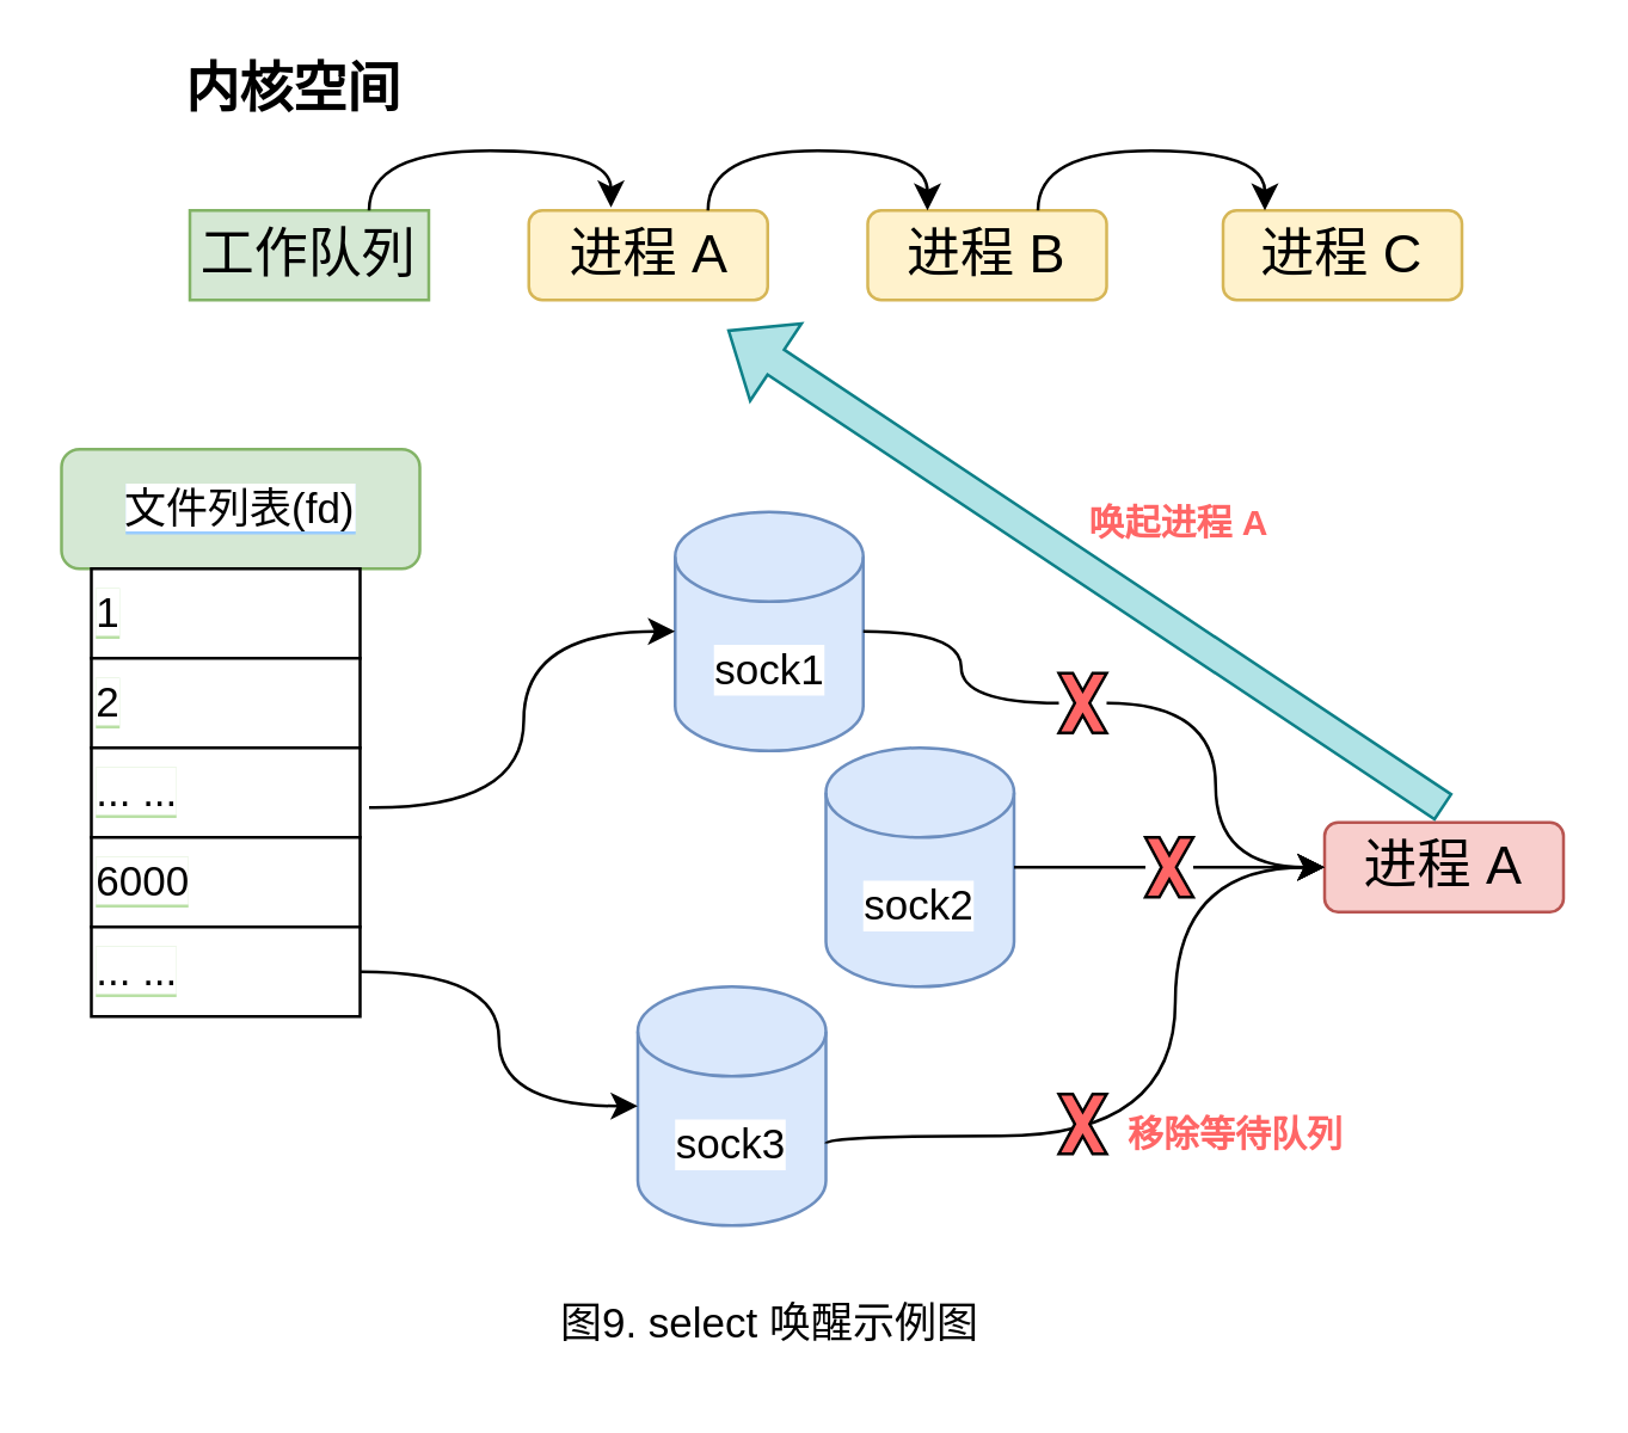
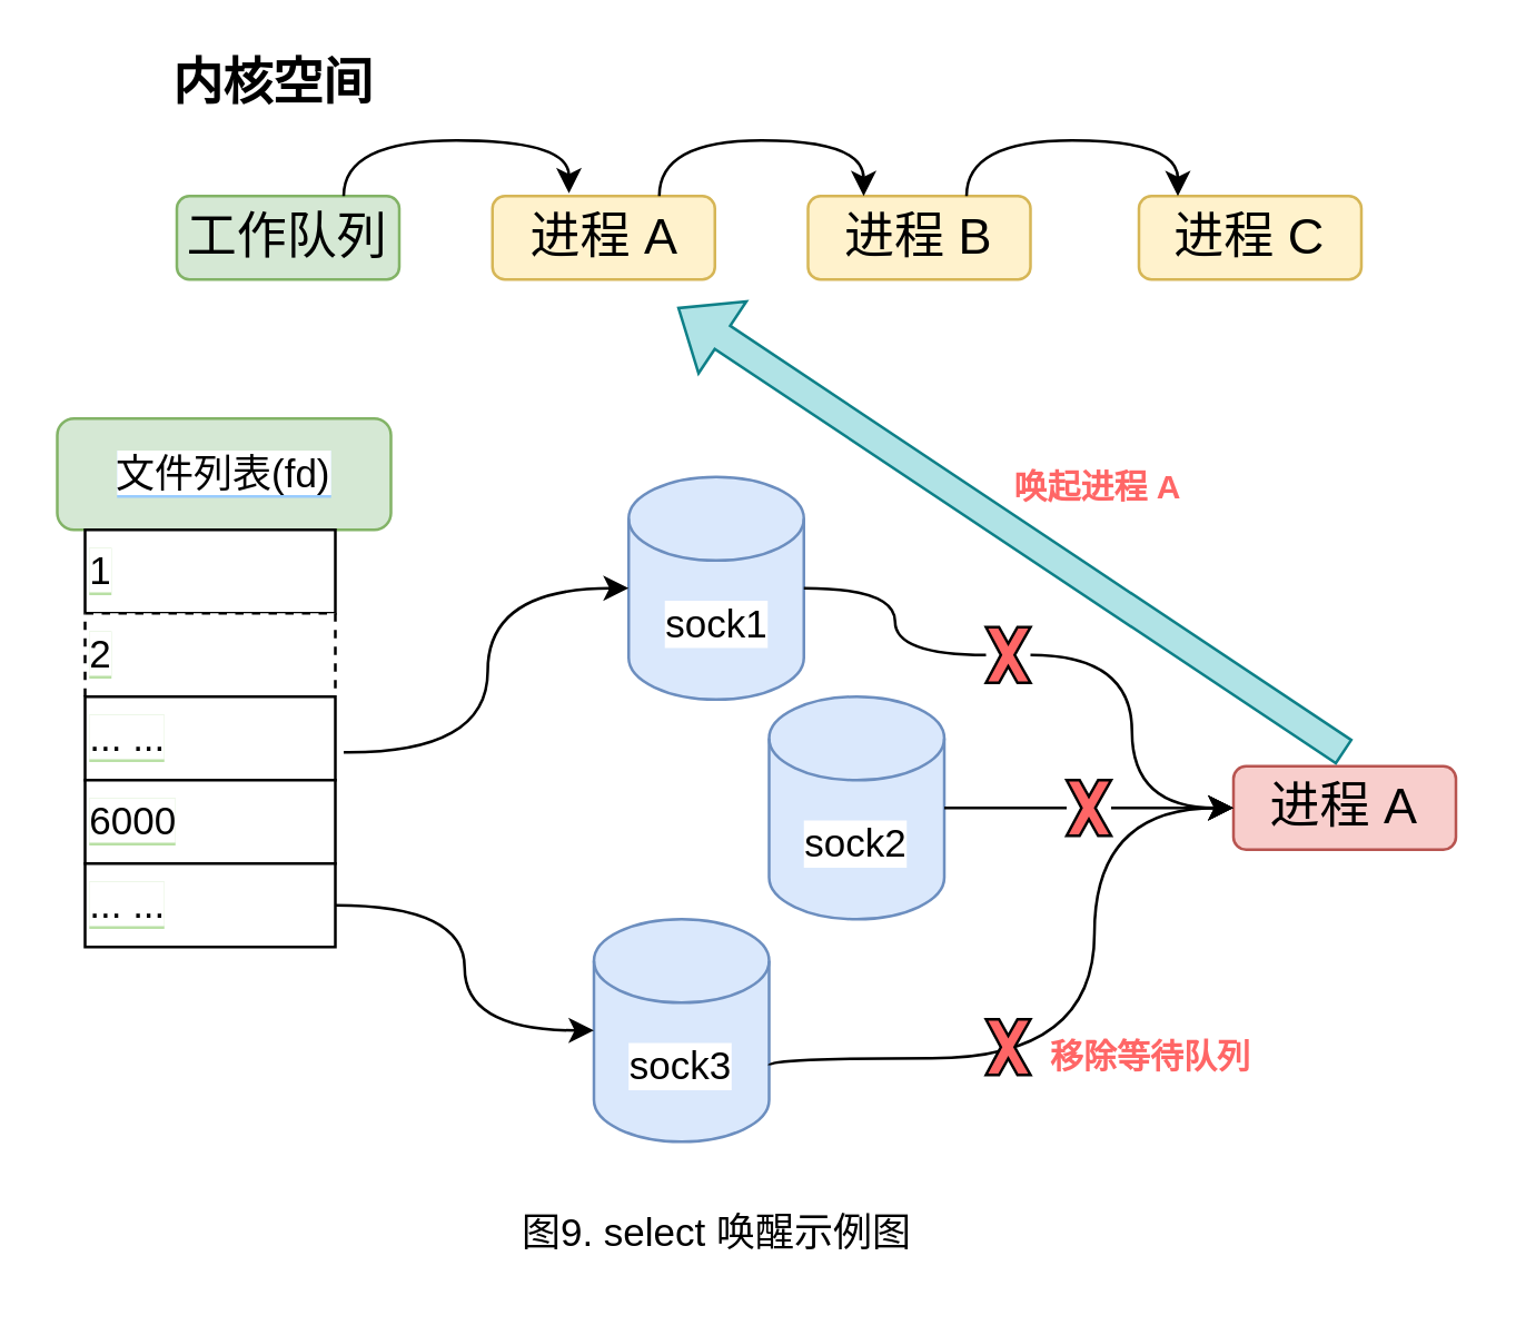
  <mxCell id="0" />
  <mxCell id="1" parent="0" />
  <mxCell id="2" value="&lt;b&gt;&lt;font style=&quot;font-size: 18px;&quot;&gt;内核空间&lt;/font&gt;&lt;/b&gt;" style="text;html=1;strokeColor=none;fillColor=none;align=center;verticalAlign=middle;whiteSpace=wrap;rounded=0;" vertex="1" parent="1"><mxGeometry x="53" y="20" width="90" height="20" as="geometry" /></mxCell>
- <mxCell id="3" value="工作队列" style="whiteSpace=wrap;html=1;fontSize=18;fillColor=#d5e8d4;strokeColor=#82b366;rounded=0;" vertex="1" parent="1"><mxGeometry x="63" y="70" width="80" height="30" as="geometry" /></mxCell>
+ <mxCell id="3" value="工作队列" style="rounded=1;whiteSpace=wrap;html=1;fontSize=18;fillColor=#d5e8d4;strokeColor=#82b366;" vertex="1" parent="1"><mxGeometry x="63" y="70" width="80" height="30" as="geometry" /></mxCell>
  <mxCell id="4" value="进程 B" style="rounded=1;whiteSpace=wrap;html=1;fontSize=18;fillColor=#fff2cc;strokeColor=#d6b656;" vertex="1" parent="1"><mxGeometry x="290" y="70" width="80" height="30" as="geometry" /></mxCell>
  <mxCell id="5" value="进程 C" style="rounded=1;whiteSpace=wrap;html=1;fontSize=18;fillColor=#fff2cc;strokeColor=#d6b656;" vertex="1" parent="1"><mxGeometry x="409" y="70" width="80" height="30" as="geometry" /></mxCell>
  <mxCell id="6" value="" style="endArrow=classic;html=1;rounded=0;fontSize=14;curved=1;exitX=0.75;exitY=0;exitDx=0;exitDy=0;entryX=0.25;entryY=0;entryDx=0;entryDy=0;edgeStyle=orthogonalEdgeStyle;" edge="1" parent="1"><mxGeometry width="50" height="50" relative="1" as="geometry"><mxPoint x="347" y="70" as="sourcePoint" /><mxPoint x="423" y="70" as="targetPoint" /><Array as="points"><mxPoint x="347" y="50" /><mxPoint x="423" y="50" /></Array></mxGeometry></mxCell>
  <mxCell id="7" value="图9. select 唤醒示例图" style="text;html=1;align=center;verticalAlign=middle;resizable=0;points=[];autosize=1;strokeColor=none;fillColor=none;fontSize=14;" vertex="1" parent="1"><mxGeometry x="177" y="428" width="160" height="30" as="geometry" /></mxCell>
  <mxCell id="8" value="&lt;span style=&quot;background-color: rgb(255, 255, 255);&quot;&gt;文件列表(fd)&lt;/span&gt;" style="whiteSpace=wrap;html=1;labelBackgroundColor=#99CCFF;fontSize=14;fillColor=#d5e8d4;strokeColor=#82b366;rounded=1;" vertex="1" parent="1"><mxGeometry x="20" y="150" width="120" height="40" as="geometry" /></mxCell>
  <mxCell id="9" value="&lt;span style=&quot;background-color: rgb(255, 255, 255);&quot;&gt;1&lt;/span&gt;" style="rounded=0;whiteSpace=wrap;html=1;labelBackgroundColor=#B9E0A5;fontSize=14;align=left;" vertex="1" parent="1"><mxGeometry x="30" y="190" width="90" height="30" as="geometry" /></mxCell>
- <mxCell id="10" value="&lt;span style=&quot;background-color: rgb(255, 255, 255);&quot;&gt;2&lt;/span&gt;" style="rounded=0;whiteSpace=wrap;html=1;labelBackgroundColor=#B9E0A5;fontSize=14;align=left;" vertex="1" parent="1"><mxGeometry x="30" y="220" width="90" height="30" as="geometry" /></mxCell>
+ <mxCell id="10" value="&lt;span style=&quot;background-color: rgb(255, 255, 255);&quot;&gt;2&lt;/span&gt;" style="rounded=0;whiteSpace=wrap;html=1;labelBackgroundColor=#B9E0A5;fontSize=14;align=left;dashed=1;" vertex="1" parent="1"><mxGeometry x="30" y="220" width="90" height="30" as="geometry" /></mxCell>
  <mxCell id="11" value="&lt;span style=&quot;background-color: rgb(255, 255, 255);&quot;&gt;... ...&lt;/span&gt;" style="rounded=0;whiteSpace=wrap;html=1;labelBackgroundColor=#B9E0A5;fontSize=14;align=left;" vertex="1" parent="1"><mxGeometry x="30" y="250" width="90" height="30" as="geometry" /></mxCell>
  <mxCell id="12" value="&lt;span style=&quot;background-color: rgb(255, 255, 255);&quot;&gt;6000&lt;/span&gt;" style="rounded=0;whiteSpace=wrap;html=1;labelBackgroundColor=#B9E0A5;fontSize=14;align=left;" vertex="1" parent="1"><mxGeometry x="30" y="280" width="90" height="30" as="geometry" /></mxCell>
  <mxCell id="13" value="&lt;span style=&quot;background-color: rgb(255, 255, 255);&quot;&gt;... ...&lt;/span&gt;" style="rounded=0;whiteSpace=wrap;html=1;labelBackgroundColor=#B9E0A5;fontSize=14;align=left;" vertex="1" parent="1"><mxGeometry x="30" y="310" width="90" height="30" as="geometry" /></mxCell>
  <mxCell id="14" value="sock1" style="shape=cylinder3;whiteSpace=wrap;html=1;boundedLbl=1;backgroundOutline=1;size=15;labelBackgroundColor=#FFFFFF;fontSize=14;fillColor=#dae8fc;strokeColor=#6c8ebf;" vertex="1" parent="1"><mxGeometry x="225.5" y="171" width="63" height="80" as="geometry" /></mxCell>
  <mxCell id="15" value="" style="endArrow=classic;html=1;rounded=0;fontSize=14;entryX=0;entryY=0.5;entryDx=0;entryDy=0;entryPerimeter=0;edgeStyle=orthogonalEdgeStyle;curved=1;" edge="1" parent="1" target="14"><mxGeometry width="50" height="50" relative="1" as="geometry"><mxPoint x="123" y="270" as="sourcePoint" /><mxPoint x="240" y="210" as="targetPoint" /></mxGeometry></mxCell>
  <mxCell id="16" value="进程 A" style="rounded=1;whiteSpace=wrap;html=1;fontSize=18;fillColor=#f8cecc;strokeColor=#b85450;" vertex="1" parent="1"><mxGeometry x="443" y="275" width="80" height="30" as="geometry" /></mxCell>
  <mxCell id="17" value="" style="endArrow=classic;html=1;rounded=0;entryX=0;entryY=0.5;entryDx=0;entryDy=0;exitX=1;exitY=0.5;exitDx=0;exitDy=0;exitPerimeter=0;edgeStyle=orthogonalEdgeStyle;curved=1;startArrow=none;" edge="1" parent="1" source="27" target="16"><mxGeometry width="50" height="50" relative="1" as="geometry"><mxPoint x="389" y="360" as="sourcePoint" /><mxPoint x="599" y="340" as="targetPoint" /></mxGeometry></mxCell>
  <mxCell id="18" value="sock2" style="shape=cylinder3;whiteSpace=wrap;html=1;boundedLbl=1;backgroundOutline=1;size=15;labelBackgroundColor=#FFFFFF;fontSize=14;fillColor=#dae8fc;strokeColor=#6c8ebf;" vertex="1" parent="1"><mxGeometry x="276" y="250" width="63" height="80" as="geometry" /></mxCell>
  <mxCell id="19" value="sock3" style="shape=cylinder3;whiteSpace=wrap;html=1;boundedLbl=1;backgroundOutline=1;size=15;labelBackgroundColor=#FFFFFF;fontSize=14;fillColor=#dae8fc;strokeColor=#6c8ebf;" vertex="1" parent="1"><mxGeometry x="213" y="330" width="63" height="80" as="geometry" /></mxCell>
  <mxCell id="20" value="" style="endArrow=classic;html=1;rounded=0;curved=1;exitX=1;exitY=0.5;exitDx=0;exitDy=0;entryX=0;entryY=0.5;entryDx=0;entryDy=0;entryPerimeter=0;edgeStyle=orthogonalEdgeStyle;" edge="1" parent="1" source="13" target="19"><mxGeometry width="50" height="50" relative="1" as="geometry"><mxPoint x="123" y="410" as="sourcePoint" /><mxPoint x="173" y="360" as="targetPoint" /></mxGeometry></mxCell>
  <mxCell id="21" value="" style="endArrow=classic;html=1;rounded=0;curved=1;exitX=1;exitY=0.5;exitDx=0;exitDy=0;exitPerimeter=0;entryX=0;entryY=0.5;entryDx=0;entryDy=0;edgeStyle=orthogonalEdgeStyle;startArrow=none;" edge="1" parent="1" source="29" target="16"><mxGeometry width="50" height="50" relative="1" as="geometry"><mxPoint x="573" y="500" as="sourcePoint" /><mxPoint x="623" y="450" as="targetPoint" /></mxGeometry></mxCell>
  <mxCell id="22" value="" style="endArrow=classic;html=1;rounded=0;curved=1;exitX=1;exitY=0;exitDx=0;exitDy=52.5;exitPerimeter=0;edgeStyle=orthogonalEdgeStyle;" edge="1" parent="1" source="19"><mxGeometry width="50" height="50" relative="1" as="geometry"><mxPoint x="453" y="390" as="sourcePoint" /><mxPoint x="443" y="290" as="targetPoint" /><Array as="points"><mxPoint x="276" y="380" /><mxPoint x="393" y="380" /><mxPoint x="393" y="290" /></Array></mxGeometry></mxCell>
  <mxCell id="23" value="进程 A" style="rounded=1;whiteSpace=wrap;html=1;fontSize=18;fillColor=#fff2cc;strokeColor=#d6b656;" vertex="1" parent="1"><mxGeometry x="176.5" y="70" width="80" height="30" as="geometry" /></mxCell>
  <mxCell id="24" value="" style="endArrow=classic;html=1;rounded=0;exitX=0.75;exitY=0;exitDx=0;exitDy=0;entryX=0.344;entryY=-0.033;entryDx=0;entryDy=0;entryPerimeter=0;edgeStyle=orthogonalEdgeStyle;curved=1;" edge="1" parent="1" source="3" target="23"><mxGeometry width="50" height="50" relative="1" as="geometry"><mxPoint x="173" y="80" as="sourcePoint" /><mxPoint x="223" y="30" as="targetPoint" /><Array as="points"><mxPoint x="123" y="50" /><mxPoint x="204" y="50" /></Array></mxGeometry></mxCell>
  <mxCell id="25" value="" style="endArrow=classic;html=1;rounded=0;curved=1;exitX=0.75;exitY=0;exitDx=0;exitDy=0;entryX=0.25;entryY=0;entryDx=0;entryDy=0;edgeStyle=orthogonalEdgeStyle;" edge="1" parent="1" source="23" target="4"><mxGeometry width="50" height="50" relative="1" as="geometry"><mxPoint x="333" y="10" as="sourcePoint" /><mxPoint x="383" y="-40" as="targetPoint" /><Array as="points"><mxPoint x="237" y="50" /><mxPoint x="310" y="50" /></Array></mxGeometry></mxCell>
  <mxCell id="26" value="" style="verticalLabelPosition=bottom;verticalAlign=top;html=1;shape=mxgraph.basic.x;fillColor=#FF6666;" vertex="1" parent="1"><mxGeometry x="354" y="366" width="16" height="20" as="geometry" /></mxCell>
  <mxCell id="27" value="" style="verticalLabelPosition=bottom;verticalAlign=top;html=1;shape=mxgraph.basic.x;fillColor=#FF6666;" vertex="1" parent="1"><mxGeometry x="354" y="225" width="16" height="20" as="geometry" /></mxCell>
  <mxCell id="28" value="" style="endArrow=none;html=1;rounded=0;entryX=0;entryY=0.5;entryDx=0;entryDy=0;exitX=1;exitY=0.5;exitDx=0;exitDy=0;exitPerimeter=0;edgeStyle=orthogonalEdgeStyle;curved=1;" edge="1" parent="1" source="14" target="27"><mxGeometry width="50" height="50" relative="1" as="geometry"><mxPoint x="288.5" y="211" as="sourcePoint" /><mxPoint x="443" y="290" as="targetPoint" /></mxGeometry></mxCell>
  <mxCell id="29" value="" style="verticalLabelPosition=bottom;verticalAlign=top;html=1;shape=mxgraph.basic.x;fillColor=#FF6666;" vertex="1" parent="1"><mxGeometry x="383" y="280" width="16" height="20" as="geometry" /></mxCell>
  <mxCell id="30" value="" style="endArrow=none;html=1;rounded=0;curved=1;exitX=1;exitY=0.5;exitDx=0;exitDy=0;exitPerimeter=0;entryX=0;entryY=0.5;entryDx=0;entryDy=0;edgeStyle=orthogonalEdgeStyle;" edge="1" parent="1" source="18" target="29"><mxGeometry width="50" height="50" relative="1" as="geometry"><mxPoint x="339" y="290" as="sourcePoint" /><mxPoint x="443" y="290" as="targetPoint" /></mxGeometry></mxCell>
  <mxCell id="31" value="" style="shape=flexArrow;endArrow=classic;html=1;rounded=0;curved=1;fillColor=#b0e3e6;strokeColor=#0e8088;" edge="1" parent="1"><mxGeometry width="50" height="50" relative="1" as="geometry"><mxPoint x="483" y="270" as="sourcePoint" /><mxPoint x="243" y="110" as="targetPoint" /></mxGeometry></mxCell>
  <mxCell id="32" value="&lt;font color=&quot;#ff6666&quot;&gt;&lt;b&gt;唤起进程 A&lt;/b&gt;&lt;/font&gt;" style="text;html=1;align=center;verticalAlign=middle;resizable=0;points=[];autosize=1;strokeColor=none;fillColor=none;" vertex="1" parent="1"><mxGeometry x="354" y="160" width="80" height="30" as="geometry" /></mxCell>
  <mxCell id="33" value="&lt;b&gt;&lt;font color=&quot;#ff6666&quot;&gt;移除等待队列&lt;/font&gt;&lt;/b&gt;" style="text;html=1;align=center;verticalAlign=middle;resizable=0;points=[];autosize=1;strokeColor=none;fillColor=none;" vertex="1" parent="1"><mxGeometry x="363" y="365" width="100" height="30" as="geometry" /></mxCell>
